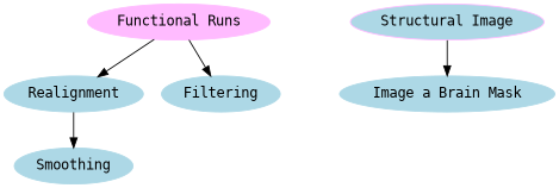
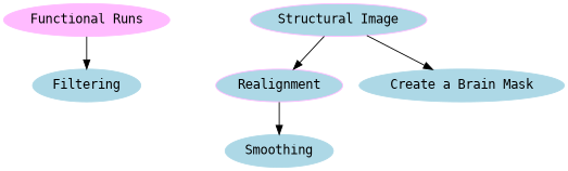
  digraph {
    fontname="DejaVu Sans Mono"
    node [color=lightblue fillcolor=lightblue fontname="DejaVu Sans Mono" style=filled]
    edge [fontname="DejaVu Sans Mono"]
    n1 [color=plum1 fillcolor=plum1 label="Functional Runs"]
-   Realignment
+   Realignment [color=plum1]
    Filtering
    Smoothing
    n5 [color=plum1 label="Structural Image"]
-   n6 [label="Image a Brain Mask"]
-   n1 -> Realignment
+   n6 [label="Create a Brain Mask"]
+   n5 -> Realignment
    n1 -> Filtering
    Realignment -> Smoothing
    n5 -> n6
  }
